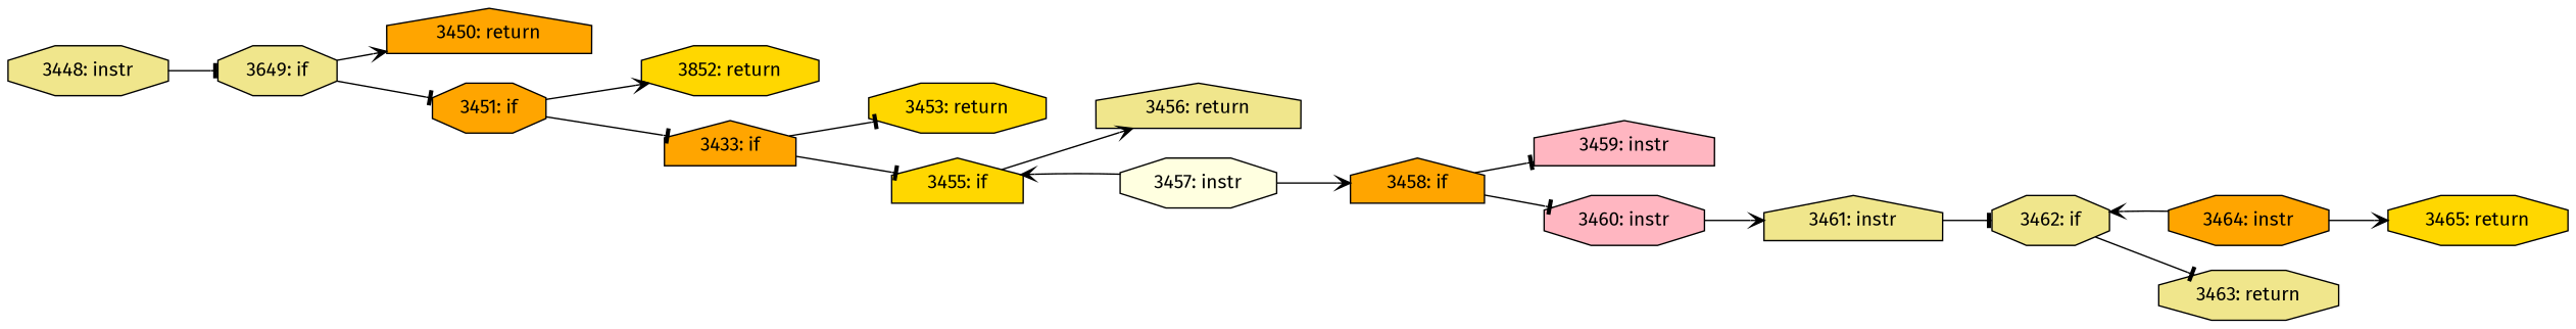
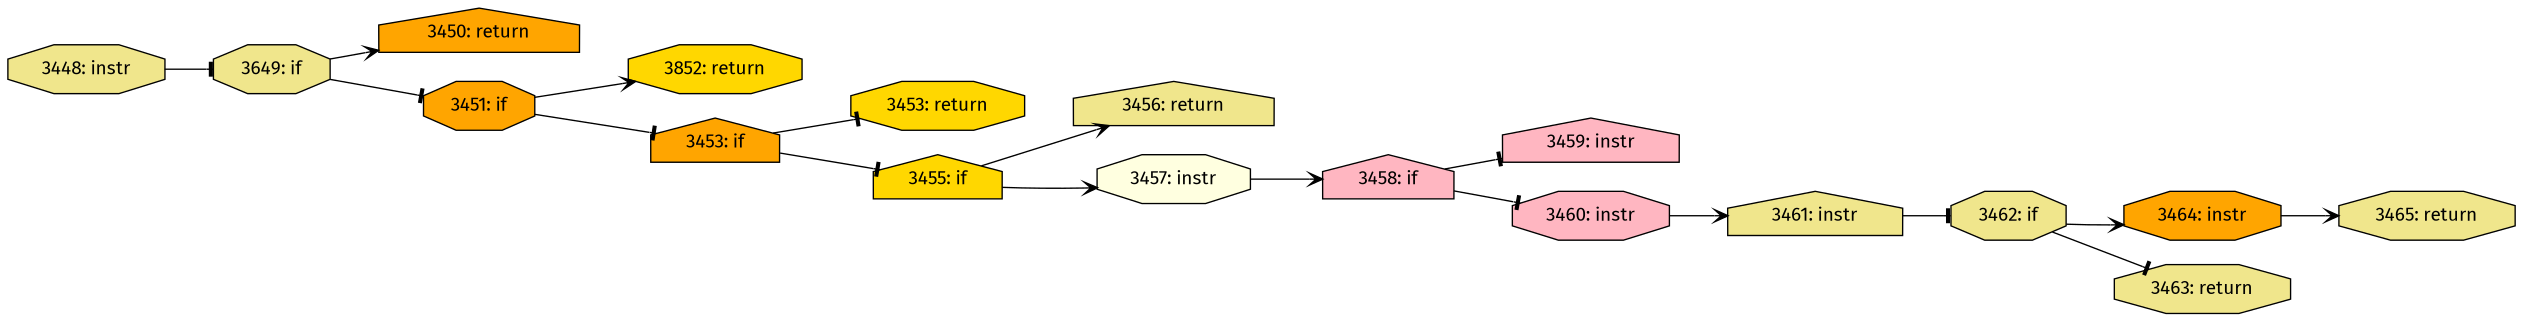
  digraph {
    fontname="Fira Sans"
    rankdir=LR
    node [fillcolor=khaki fontname="Fira Sans" shape=octagon style=filled]
    edge [arrowhead=tee fontname="Fira Sans"]
    n1 [label="3448: instr"]
    n2 [label="3649: if"]
    n3 [fillcolor=orange label="3450: return" shape=house]
    n4 [fillcolor=orange label="3451: if"]
    n5 [fillcolor=gold label="3852: return"]
-   n6 [fillcolor=orange label="3433: if" shape=house]
+   n6 [fillcolor=orange label="3453: if" shape=house]
    n7 [fillcolor=gold label="3453: return"]
    n8 [fillcolor=gold label="3455: if" shape=house]
    n9 [label="3456: return" shape=house]
    n10 [fillcolor=lightyellow label="3457: instr"]
-   n11 [fillcolor=orange label="3458: if" shape=house]
+   n11 [fillcolor=lightpink label="3458: if" shape=house]
    n12 [fillcolor=lightpink label="3459: instr" shape=house]
    n13 [fillcolor=lightpink label="3460: instr"]
    n14 [label="3461: instr" shape=house]
    n15 [label="3462: if"]
    n16 [fillcolor=orange label="3464: instr"]
    n17 [label="3463: return"]
-   n18 [fillcolor=gold label="3465: return"]
+   n18 [label="3465: return"]
    n1 -> n2
    n2 -> n3 [arrowhead=vee]
    n2 -> n4
    n4 -> n5 [arrowhead=vee]
    n4 -> n6
    n6 -> n7
    n6 -> n8
    n8 -> n9 [arrowhead=vee]
-   n10 -> n8 [arrowhead=vee]
+   n8 -> n10 [arrowhead=vee]
    n10 -> n11 [arrowhead=vee]
    n11 -> n12
    n11 -> n13
    n13 -> n14 [arrowhead=vee]
    n14 -> n15
-   n16 -> n15 [arrowhead=vee]
+   n15 -> n16 [arrowhead=vee]
    n15 -> n17
    n16 -> n18 [arrowhead=vee]
  }
